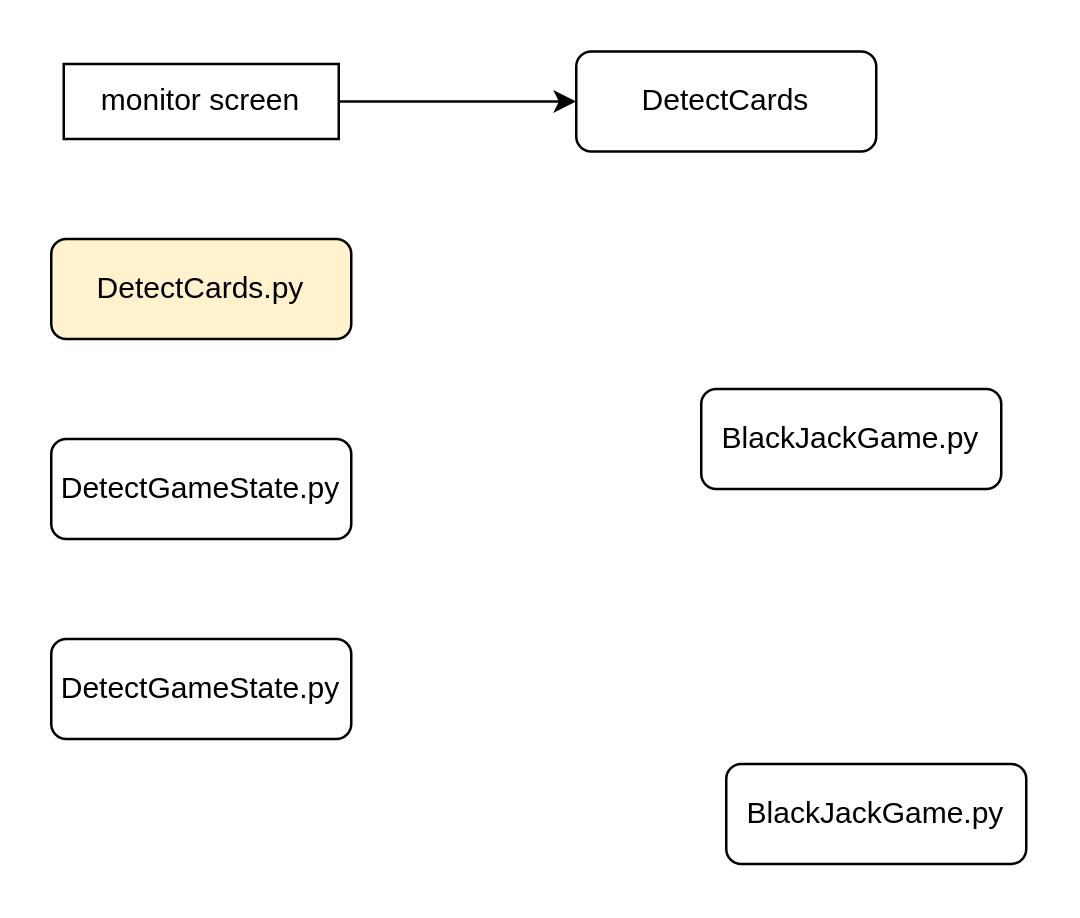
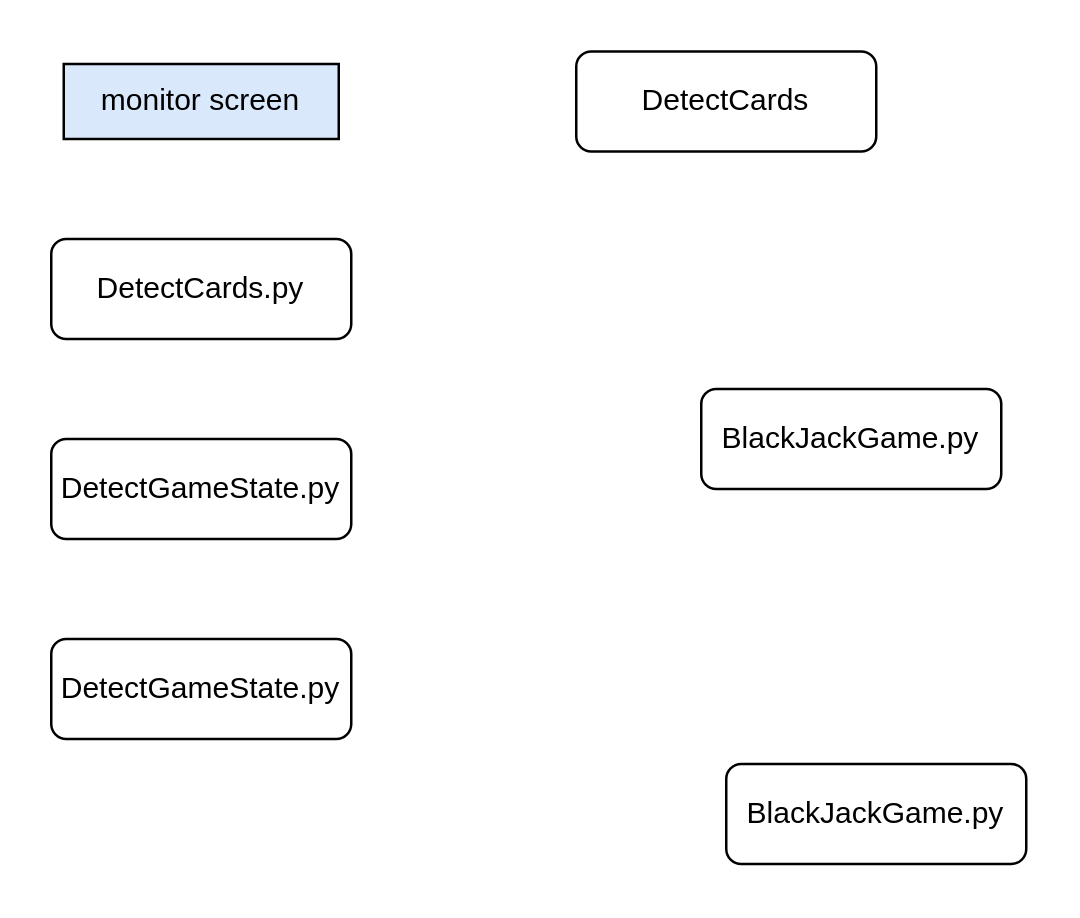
  <mxCell id="0" />
  <mxCell id="1" parent="0" />
- <mxCell id="2" value="DetectCards.py" style="rounded=1;whiteSpace=wrap;html=1;fontSize=12;glass=0;strokeWidth=1;shadow=0;fillColor=#fff2cc;" vertex="1" parent="1"><mxGeometry x="20" y="95" width="120" height="40" as="geometry" /></mxCell>
+ <mxCell id="2" value="DetectCards.py" style="rounded=1;whiteSpace=wrap;html=1;fontSize=12;glass=0;strokeWidth=1;shadow=0;" vertex="1" parent="1"><mxGeometry x="20" y="95" width="120" height="40" as="geometry" /></mxCell>
  <mxCell id="3" value="DetectGameState.py" style="rounded=1;whiteSpace=wrap;html=1;fontSize=12;glass=0;strokeWidth=1;shadow=0;" vertex="1" parent="1"><mxGeometry x="20" y="255" width="120" height="40" as="geometry" /></mxCell>
  <mxCell id="4" value="DetectGameState.py" style="rounded=1;whiteSpace=wrap;html=1;fontSize=12;glass=0;strokeWidth=1;shadow=0;" vertex="1" parent="1"><mxGeometry x="20" y="175" width="120" height="40" as="geometry" /></mxCell>
  <mxCell id="5" value="BlackJackGame.py" style="rounded=1;whiteSpace=wrap;html=1;fontSize=12;glass=0;strokeWidth=1;shadow=0;" vertex="1" parent="1"><mxGeometry x="280" y="155" width="120" height="40" as="geometry" /></mxCell>
- <mxCell id="6" style="edgeStyle=orthogonalEdgeStyle;rounded=0;orthogonalLoop=1;jettySize=auto;html=1;exitX=1;exitY=0.5;exitDx=0;exitDy=0;" edge="1" parent="1" source="7" target="9"><mxGeometry relative="1" as="geometry"><mxPoint x="180" y="40" as="targetPoint" /></mxGeometry></mxCell>
- <mxCell id="7" value="monitor screen" style="rounded=0;whiteSpace=wrap;html=1;" vertex="1" parent="1"><mxGeometry x="25" y="25" width="110" height="30" as="geometry" /></mxCell>
+ <mxCell id="7" value="monitor screen" style="rounded=0;whiteSpace=wrap;html=1;fillColor=#dae8fc;" vertex="1" parent="1"><mxGeometry x="25" y="25" width="110" height="30" as="geometry" /></mxCell>
  <mxCell id="8" value="BlackJackGame.py" style="rounded=1;whiteSpace=wrap;html=1;fontSize=12;glass=0;strokeWidth=1;shadow=0;" vertex="1" parent="1"><mxGeometry x="290" y="305" width="120" height="40" as="geometry" /></mxCell>
  <mxCell id="9" value="DetectCards" style="rounded=1;whiteSpace=wrap;html=1;fontSize=12;glass=0;strokeWidth=1;shadow=0;" vertex="1" parent="1"><mxGeometry x="230" y="20" width="120" height="40" as="geometry" /></mxCell>
